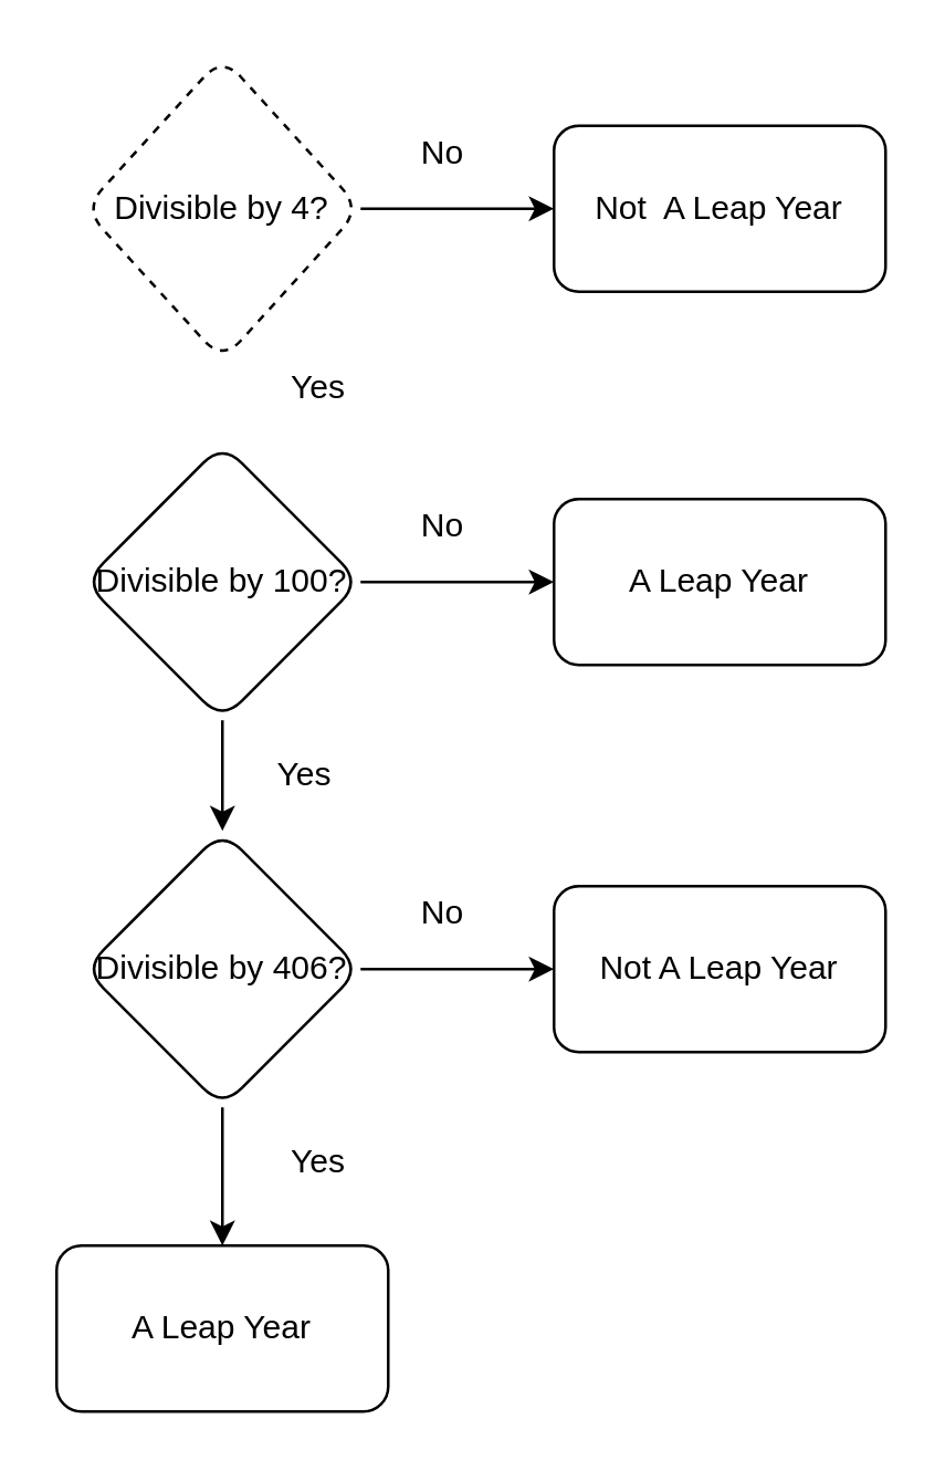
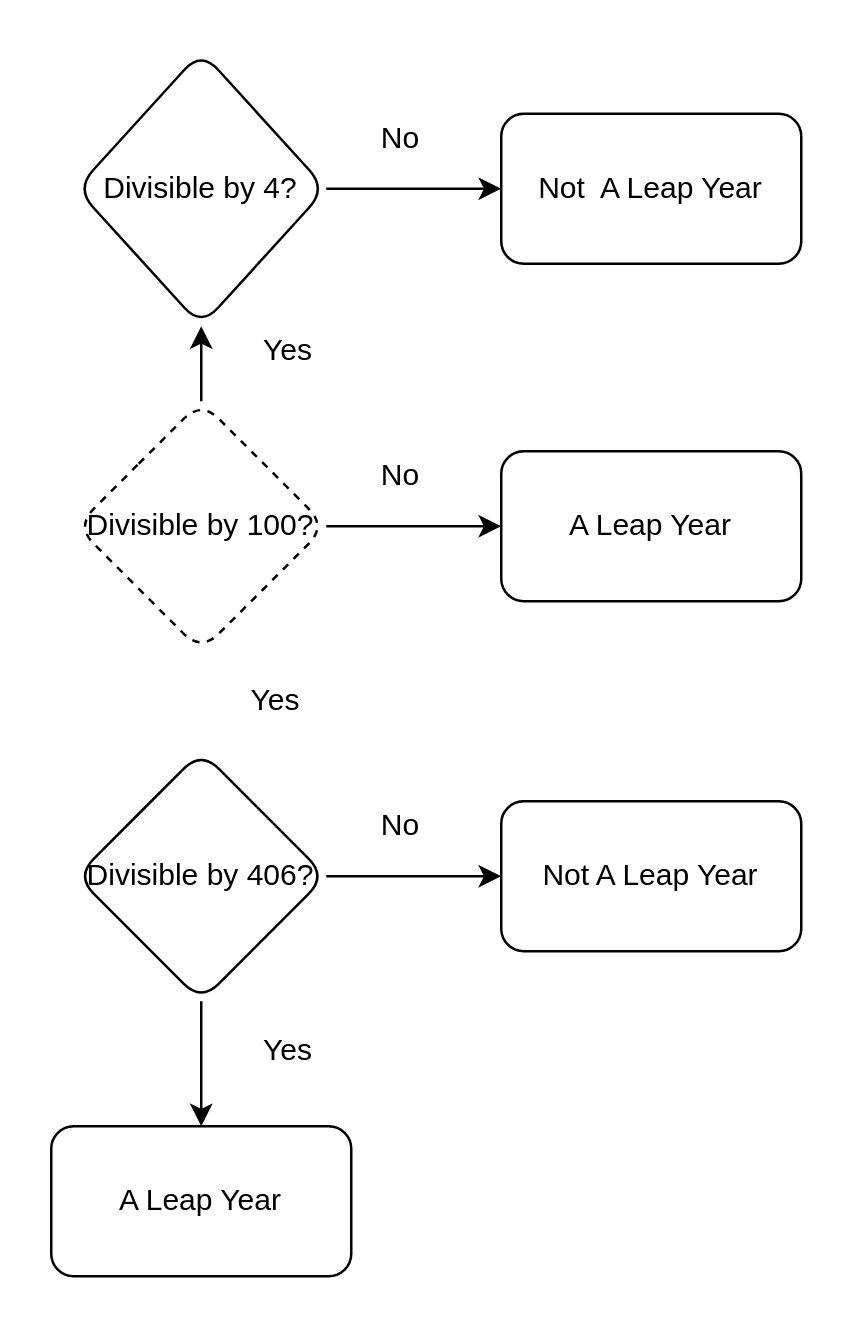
  <mxCell id="0" />
  <mxCell id="1" parent="0" />
  <mxCell id="2" value="" style="edgeStyle=orthogonalEdgeStyle;rounded=0;orthogonalLoop=1;jettySize=auto;html=1;" edge="1" parent="1" source="3" target="4"><mxGeometry relative="1" as="geometry"><Array as="points"><mxPoint x="130" y="75" /><mxPoint x="130" y="75" /></Array></mxGeometry></mxCell>
- <mxCell id="3" value="Divisible by 4?" style="rhombus;whiteSpace=wrap;html=1;rounded=1;dashed=1;" vertex="1" parent="1"><mxGeometry x="30" y="20" width="100" height="110" as="geometry" /></mxCell>
+ <mxCell id="3" value="Divisible by 4?" style="rhombus;whiteSpace=wrap;html=1;rounded=1;" vertex="1" parent="1"><mxGeometry x="30" y="20" width="100" height="110" as="geometry" /></mxCell>
  <mxCell id="4" value="Not&amp;nbsp; A Leap Year" style="whiteSpace=wrap;html=1;rounded=1;" vertex="1" parent="1"><mxGeometry x="200" y="45" width="120" height="60" as="geometry" /></mxCell>
  <mxCell id="5" value="No" style="text;html=1;strokeColor=none;fillColor=none;align=center;verticalAlign=middle;whiteSpace=wrap;rounded=0;" vertex="1" parent="1"><mxGeometry x="140" y="45" width="40" height="20" as="geometry" /></mxCell>
- <mxCell id="6" value="" style="edgeStyle=orthogonalEdgeStyle;rounded=0;orthogonalLoop=1;jettySize=auto;html=1;" edge="1" parent="1" source="8" target="11"><mxGeometry relative="1" as="geometry" /></mxCell>
+ <mxCell id="6" value="" style="edgeStyle=orthogonalEdgeStyle;rounded=0;orthogonalLoop=1;jettySize=auto;html=1;" edge="1" parent="1" source="8" target="3"><mxGeometry relative="1" as="geometry" /></mxCell>
  <mxCell id="7" value="" style="edgeStyle=orthogonalEdgeStyle;rounded=0;orthogonalLoop=1;jettySize=auto;html=1;" edge="1" parent="1" source="8" target="12"><mxGeometry relative="1" as="geometry" /></mxCell>
- <mxCell id="8" value="Divisible by 100?" style="rhombus;whiteSpace=wrap;html=1;rounded=1;" vertex="1" parent="1"><mxGeometry x="30" y="160" width="100" height="100" as="geometry" /></mxCell>
+ <mxCell id="8" value="Divisible by 100?" style="rhombus;whiteSpace=wrap;html=1;rounded=1;dashed=1;" vertex="1" parent="1"><mxGeometry x="30" y="160" width="100" height="100" as="geometry" /></mxCell>
  <mxCell id="9" value="" style="edgeStyle=orthogonalEdgeStyle;rounded=0;orthogonalLoop=1;jettySize=auto;html=1;" edge="1" parent="1" source="11" target="14"><mxGeometry relative="1" as="geometry" /></mxCell>
  <mxCell id="10" value="" style="edgeStyle=orthogonalEdgeStyle;rounded=0;orthogonalLoop=1;jettySize=auto;html=1;" edge="1" parent="1" source="11" target="15"><mxGeometry relative="1" as="geometry" /></mxCell>
  <mxCell id="11" value="Divisible by 406?" style="rhombus;whiteSpace=wrap;html=1;rounded=1;" vertex="1" parent="1"><mxGeometry x="30" y="300" width="100" height="100" as="geometry" /></mxCell>
  <mxCell id="12" value="A Leap Year" style="whiteSpace=wrap;html=1;rounded=1;" vertex="1" parent="1"><mxGeometry x="200" y="180" width="120" height="60" as="geometry" /></mxCell>
  <mxCell id="13" value="Yes" style="text;html=1;strokeColor=none;fillColor=none;align=center;verticalAlign=middle;whiteSpace=wrap;rounded=0;" vertex="1" parent="1"><mxGeometry x="90" y="270" width="40" height="20" as="geometry" /></mxCell>
  <mxCell id="14" value="Not A Leap Year" style="whiteSpace=wrap;html=1;rounded=1;" vertex="1" parent="1"><mxGeometry x="200" y="320" width="120" height="60" as="geometry" /></mxCell>
  <mxCell id="15" value="A Leap Year" style="whiteSpace=wrap;html=1;rounded=1;" vertex="1" parent="1"><mxGeometry x="20" y="450" width="120" height="60" as="geometry" /></mxCell>
  <mxCell id="16" value="No" style="text;html=1;strokeColor=none;fillColor=none;align=center;verticalAlign=middle;whiteSpace=wrap;rounded=0;" vertex="1" parent="1"><mxGeometry x="140" y="320" width="40" height="20" as="geometry" /></mxCell>
  <mxCell id="17" value="Yes" style="text;html=1;strokeColor=none;fillColor=none;align=center;verticalAlign=middle;whiteSpace=wrap;rounded=0;" vertex="1" parent="1"><mxGeometry x="95" y="130" width="40" height="20" as="geometry" /></mxCell>
  <mxCell id="18" value="No" style="text;html=1;strokeColor=none;fillColor=none;align=center;verticalAlign=middle;whiteSpace=wrap;rounded=0;" vertex="1" parent="1"><mxGeometry x="140" y="180" width="40" height="20" as="geometry" /></mxCell>
  <mxCell id="19" value="Yes" style="text;html=1;strokeColor=none;fillColor=none;align=center;verticalAlign=middle;whiteSpace=wrap;rounded=0;" vertex="1" parent="1"><mxGeometry x="95" y="410" width="40" height="20" as="geometry" /></mxCell>
